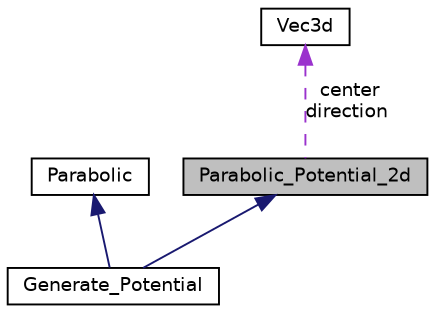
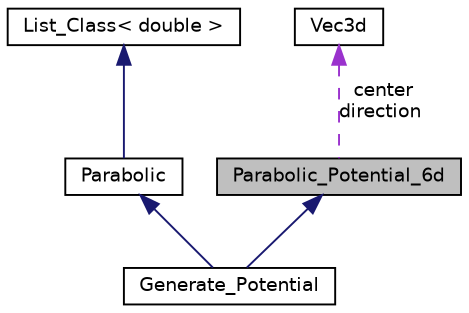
  digraph {
    node [color=black fillcolor=white fontname=Helvetica fontsize=10 shape=record style=filled]
    edge [color=midnightblue dir=back fontname=Helvetica fontsize=10 labelfontname=Helvetica labelfontsize=10 style=solid]
-   n1 [fillcolor=grey75 fontcolor=black height=0.2 label=Parabolic_Potential_2d width=0.4]
+   n1 [fillcolor=grey75 fontcolor=black height=0.2 label=Parabolic_Potential_6d width=0.4]
    n2 [height=0.2 label=Generate_Potential width=0.4]
    n3 [height=0.2 label=Parabolic width=0.4]
+   n4 [height=0.2 label="List_Class\< double \>" width=0.4]
    n5 [height=0.2 label=Vec3d width=0.4]
    n1 -> n2
    n3 -> n2
+   n4 -> n3
    n5 -> n1 [color=darkorchid3 label=" center\ndirection" style=dashed]
  }
